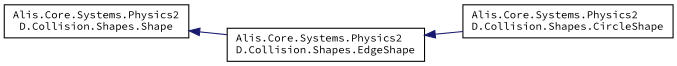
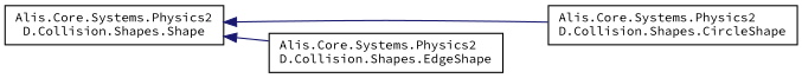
  digraph {
    fontname="Source Code Pro"
    rankdir=LR
    node [color=black fillcolor=white fontname="Source Code Pro" fontsize=10 shape=record style=filled]
    edge [color=midnightblue dir=back fontname="Source Code Pro" fontsize=10 labelfontname=Helvetica labelfontsize=10 style=solid]
    n1 [height=0.2 label="Alis.Core.Systems.Physics2\lD.Collision.Shapes.Shape" width=0.4]
    n2 [height=0.2 label="Alis.Core.Systems.Physics2\lD.Collision.Shapes.CircleShape" width=0.4]
    n3 [height=0.2 label="Alis.Core.Systems.Physics2\lD.Collision.Shapes.EdgeShape" width=0.4]
-   n3 -> n2
+   n1 -> n2
    n1 -> n3
  }
